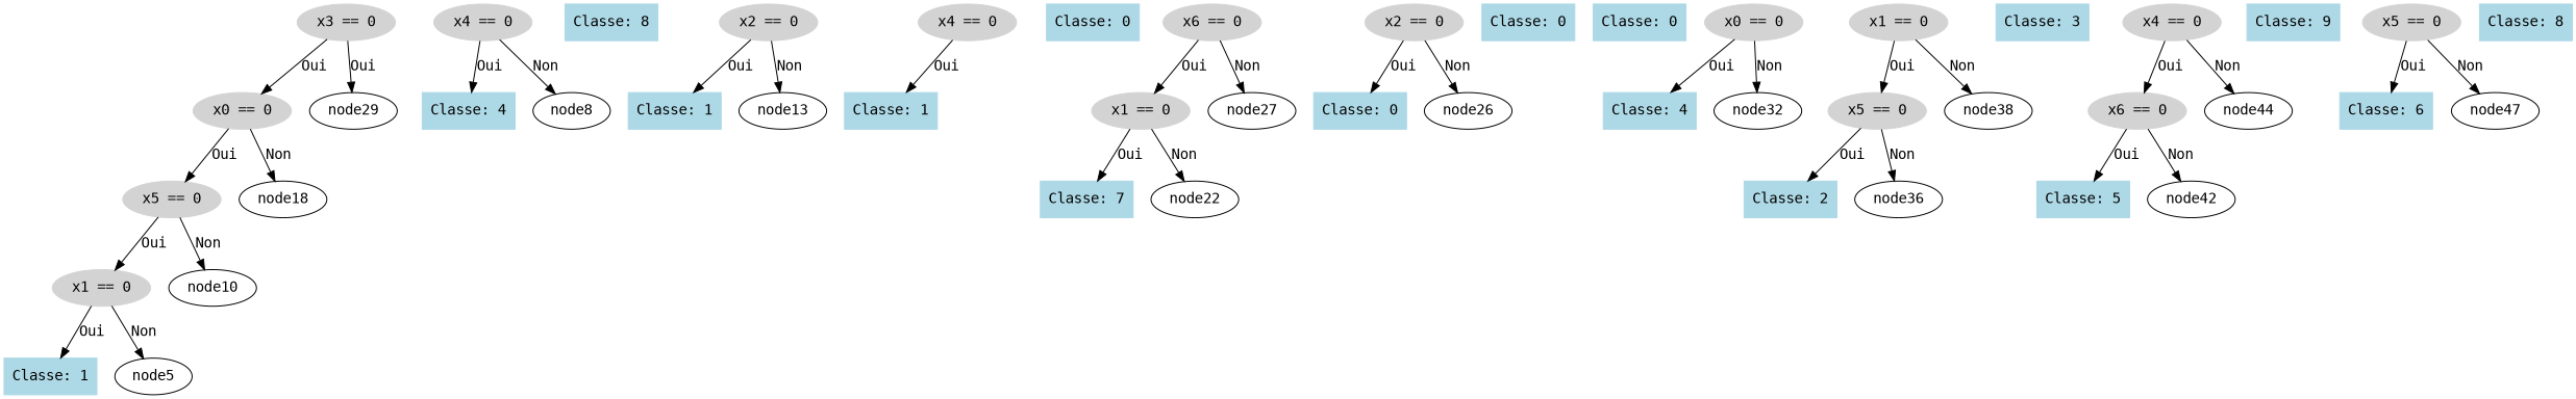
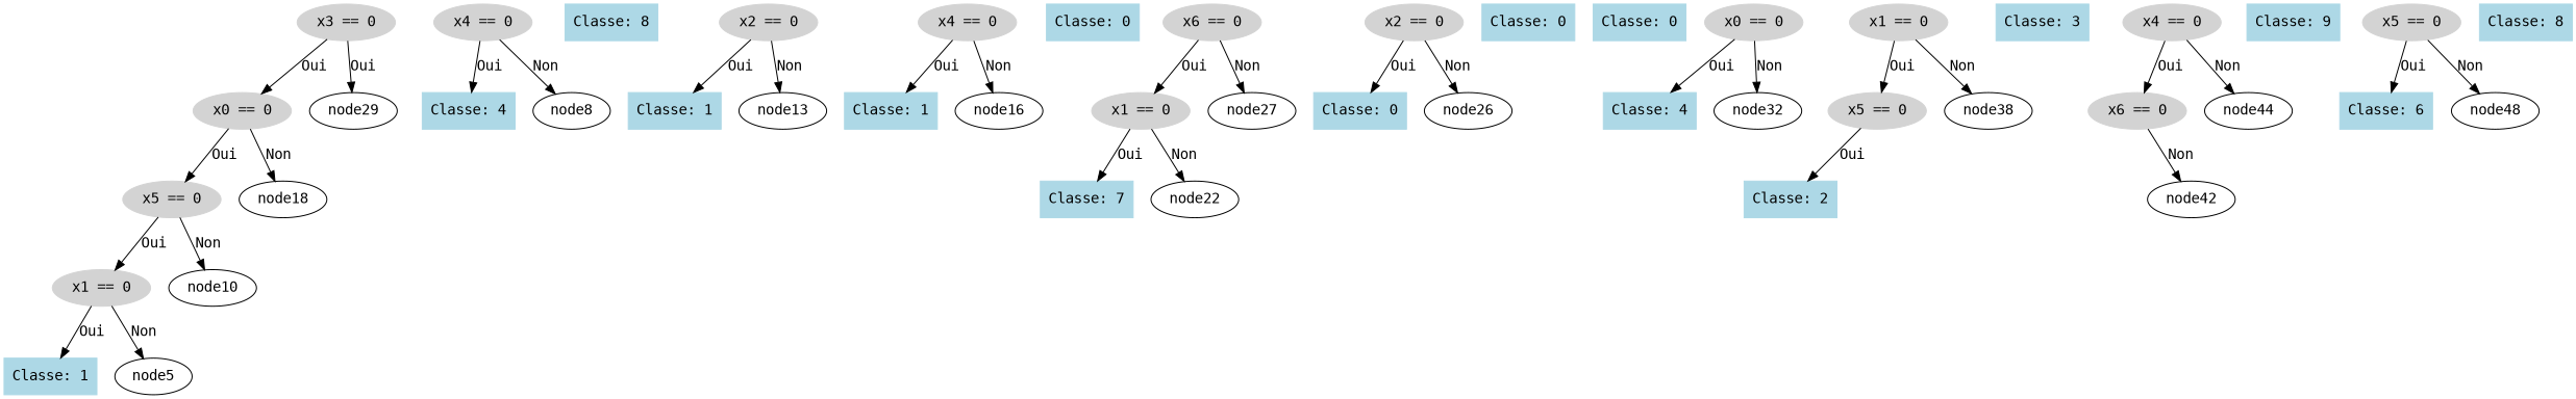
  digraph {
    fontname="DejaVu Sans Mono"
    node [color=lightblue fontname="DejaVu Sans Mono" shape=box style=filled]
    edge [fontname="DejaVu Sans Mono"]
    n1 [color=lightgray label="x3 == 0" shape=ellipse]
    n2 [color=lightgray label="x0 == 0" shape=ellipse]
    node29 [color="" shape="" style=""]
    n4 [color=lightgray label="x5 == 0" shape=ellipse]
    node18 [color="" shape="" style=""]
    n6 [color=lightgray label="x1 == 0" shape=ellipse]
    node10 [color="" shape="" style=""]
    n8 [label="Classe: 1"]
    node5 [color="" shape="" style=""]
    n10 [color=lightgray label="x4 == 0" shape=ellipse]
    n11 [label="Classe: 4"]
    node8 [color="" shape="" style=""]
    n13 [label="Classe: 8"]
    n14 [color=lightgray label="x2 == 0" shape=ellipse]
    n15 [label="Classe: 1"]
    node13 [color="" shape="" style=""]
    n17 [color=lightgray label="x4 == 0" shape=ellipse]
    n18 [label="Classe: 1"]
+   node16 [color="" shape="" style=""]
    n20 [label="Classe: 0"]
    n21 [color=lightgray label="x6 == 0" shape=ellipse]
    n22 [color=lightgray label="x1 == 0" shape=ellipse]
    node27 [color="" shape="" style=""]
    n24 [label="Classe: 7"]
    node22 [color="" shape="" style=""]
    n26 [color=lightgray label="x2 == 0" shape=ellipse]
    n27 [label="Classe: 0"]
    n28 [label=node26 color="" shape="" style=""]
    n29 [label="Classe: 0"]
    n30 [label="Classe: 0"]
    n31 [color=lightgray label="x0 == 0" shape=ellipse]
    n32 [label="Classe: 4"]
    node32 [color="" shape="" style=""]
    n34 [color=lightgray label="x1 == 0" shape=ellipse]
    n35 [color=lightgray label="x5 == 0" shape=ellipse]
    node38 [color="" shape="" style=""]
    n37 [label="Classe: 2"]
-   node36 [color="" shape="" style=""]
    n39 [label="Classe: 3"]
    n40 [color=lightgray label="x4 == 0" shape=ellipse]
    n41 [color=lightgray label="x6 == 0" shape=ellipse]
    node44 [color="" shape="" style=""]
-   n43 [label="Classe: 5"]
    node42 [color="" shape="" style=""]
    n45 [label="Classe: 9"]
    n46 [color=lightgray label="x5 == 0" shape=ellipse]
    n47 [label="Classe: 6"]
-   node47 [color="" shape="" style=""]
+   node47 [label=node48 color="" shape="" style=""]
    n49 [label="Classe: 8"]
    n1 -> n2 [label=Oui]
    n1 -> node29 [label=Oui]
    n2 -> n4 [label=Oui]
    n2 -> node18 [label=Non]
    n4 -> n6 [label=Oui]
    n4 -> node10 [label=Non]
    n6 -> n8 [label=Oui]
    n6 -> node5 [label=Non]
    n10 -> n11 [label=Oui]
    n10 -> node8 [label=Non]
    n14 -> n15 [label=Oui]
    n14 -> node13 [label=Non]
    n17 -> n18 [label=Oui]
+   n17 -> node16 [label=Non]
    n21 -> n22 [label=Oui]
    n21 -> node27 [label=Non]
    n22 -> n24 [label=Oui]
    n22 -> node22 [label=Non]
    n26 -> n27 [label=Oui]
    n26 -> n28 [label=Non]
    n31 -> n32 [label=Oui]
    n31 -> node32 [label=Non]
    n34 -> n35 [label=Oui]
    n34 -> node38 [label=Non]
    n35 -> n37 [label=Oui]
-   n35 -> node36 [label=Non]
    n40 -> n41 [label=Oui]
    n40 -> node44 [label=Non]
-   n41 -> n43 [label=Oui]
    n41 -> node42 [label=Non]
    n46 -> n47 [label=Oui]
    n46 -> node47 [label=Non]
  }
